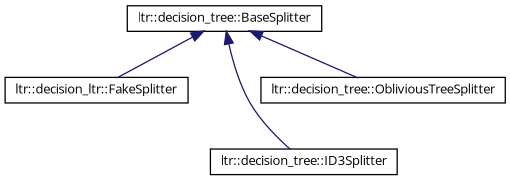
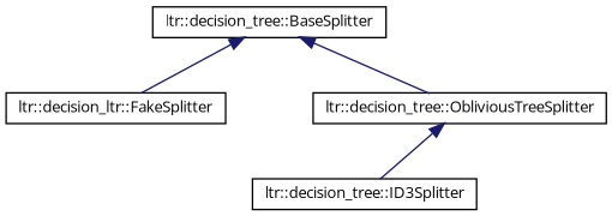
  digraph {
    fontname="Open Sans"
    rankdir=TB
    node [color=black fillcolor=white fontname="Open Sans" fontsize=10 shape=record style=filled]
    edge [color=midnightblue dir=back fontname="Open Sans" fontsize=10 labelfontname=Helvetica labelfontsize=10 style=solid]
    n1 [height=0.2 label="ltr::decision_tree::BaseSplitter" width=0.4]
    n2 [height=0.2 label="ltr::decision_ltr::FakeSplitter" width=0.4]
    n3 [height=0.2 label="ltr::decision_tree::ID3Splitter" width=0.4]
    n4 [height=0.2 label="ltr::decision_tree::ObliviousTreeSplitter" width=0.4]
    n1 -> n2
-   n1 -> n3
+   n4 -> n3
    n1 -> n4
  }
